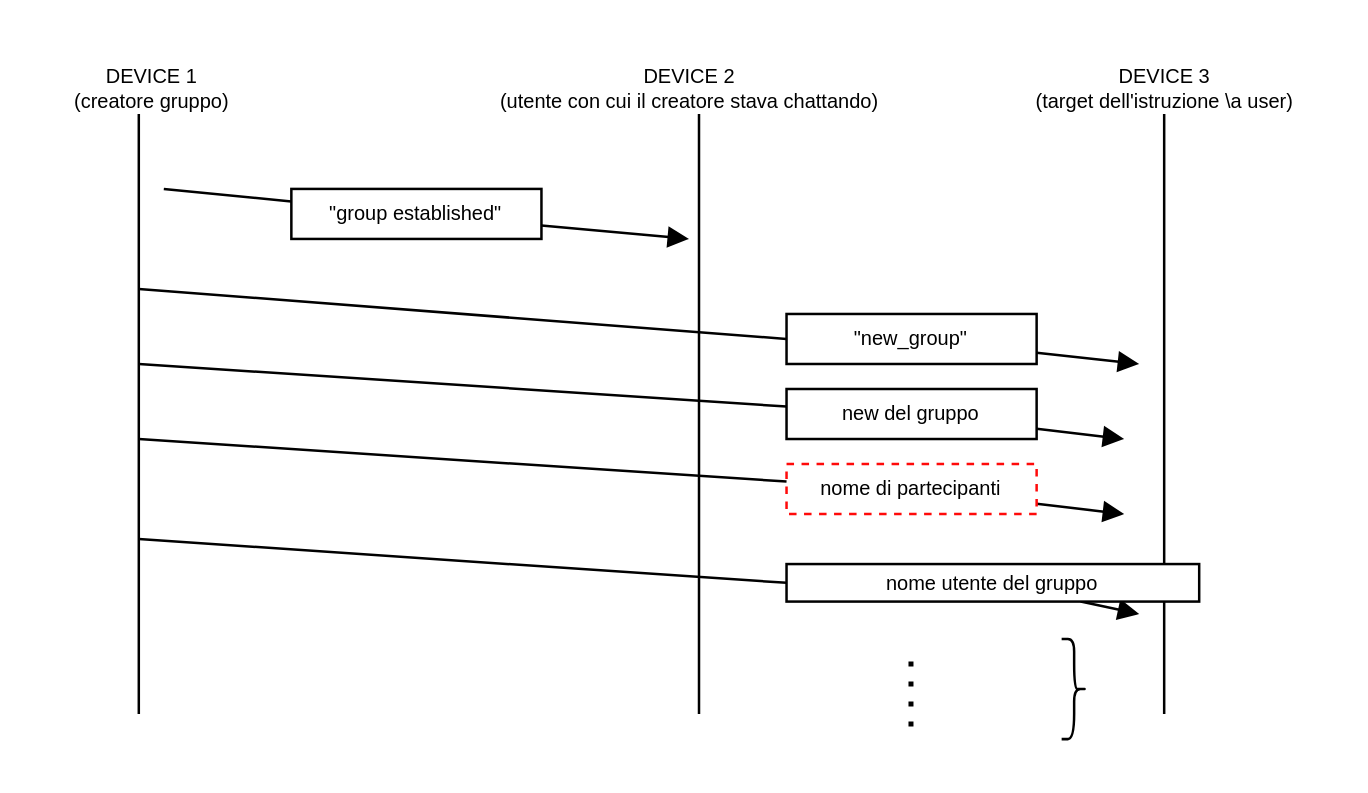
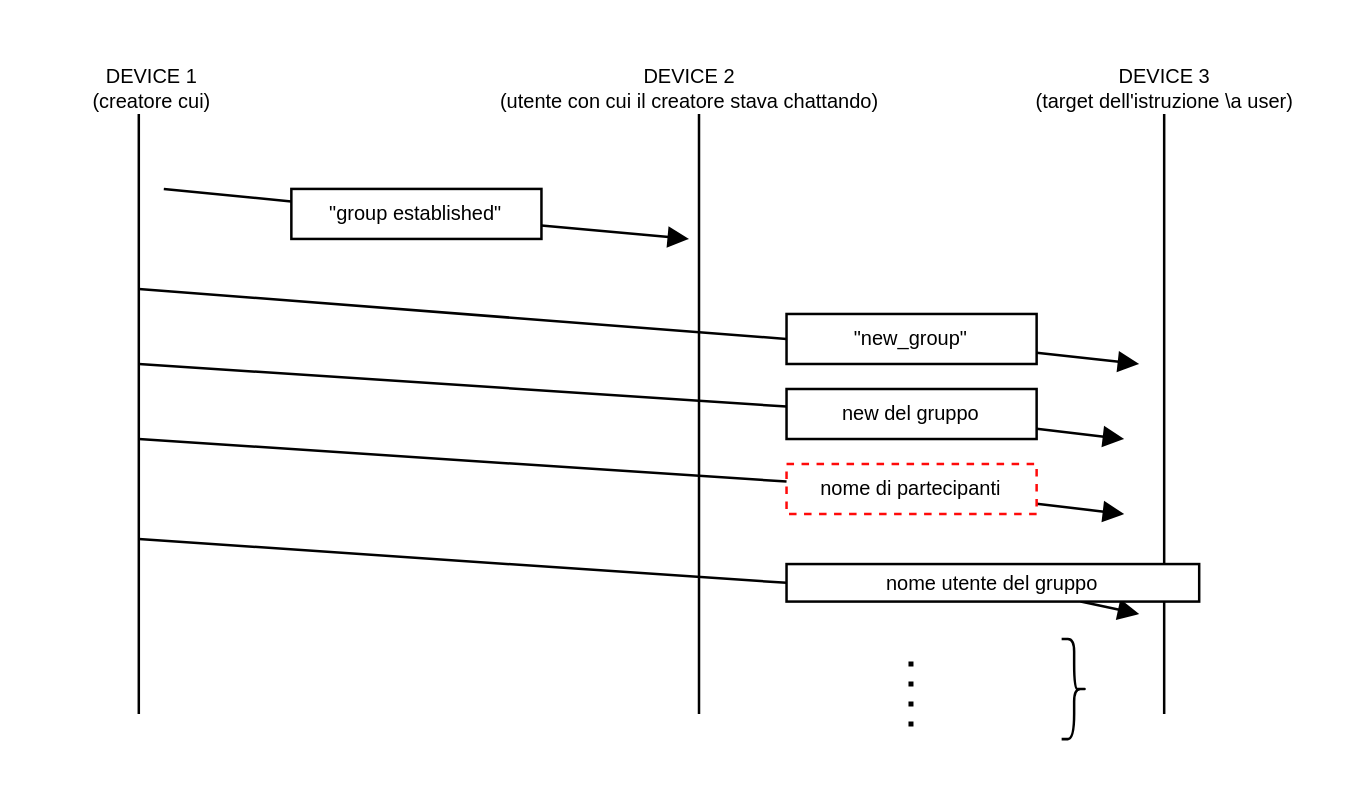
  <mxCell id="0" />
  <mxCell id="1" parent="0" />
  <mxCell id="2" value="" style="endArrow=none;html=1;fontSize=10;rounded=0;" edge="1" parent="1"><mxGeometry width="50" height="50" relative="1" as="geometry"><mxPoint x="55" y="285" as="sourcePoint" /><mxPoint x="55" y="45" as="targetPoint" /></mxGeometry></mxCell>
  <mxCell id="3" value="" style="endArrow=none;html=1;fontSize=10;rounded=0;" edge="1" parent="1"><mxGeometry width="50" height="50" relative="1" as="geometry"><mxPoint x="279" y="285" as="sourcePoint" /><mxPoint x="279" y="45" as="targetPoint" /></mxGeometry></mxCell>
  <mxCell id="4" value="" style="endArrow=block;html=1;fontSize=10;endFill=1;rounded=0;startArrow=none;" edge="1" parent="1" source="5"><mxGeometry width="50" height="50" relative="1" as="geometry"><mxPoint x="55" y="65" as="sourcePoint" /><mxPoint x="275" y="95" as="targetPoint" /></mxGeometry></mxCell>
  <mxCell id="5" value="&quot;group established&quot;" style="rounded=0;whiteSpace=wrap;html=1;fontSize=8;" vertex="1" parent="1"><mxGeometry x="116" y="75" width="100" height="20" as="geometry" /></mxCell>
  <mxCell id="6" value="" style="endArrow=none;html=1;fontSize=10;endFill=1;rounded=0;" edge="1" parent="1" target="5"><mxGeometry width="50" height="50" relative="1" as="geometry"><mxPoint x="65" y="75" as="sourcePoint" /><mxPoint x="225" y="65" as="targetPoint" /></mxGeometry></mxCell>
- <mxCell id="7" value="DEVICE 1 &lt;br&gt;(creatore gruppo)" style="text;html=1;align=center;verticalAlign=middle;resizable=0;points=[];autosize=1;strokeColor=none;fillColor=none;fontSize=8;" vertex="1" parent="1"><mxGeometry x="20" y="20" width="80" height="30" as="geometry" /></mxCell>
+ <mxCell id="7" value="DEVICE 1 &lt;br&gt;(creatore cui)" style="text;html=1;align=center;verticalAlign=middle;resizable=0;points=[];autosize=1;strokeColor=none;fillColor=none;fontSize=8;" vertex="1" parent="1"><mxGeometry x="20" y="20" width="80" height="30" as="geometry" /></mxCell>
  <mxCell id="8" value="DEVICE 2 &lt;br&gt;(utente con cui il creatore stava chattando)" style="text;html=1;align=center;verticalAlign=middle;resizable=0;points=[];autosize=1;strokeColor=none;fillColor=none;fontSize=8;" vertex="1" parent="1"><mxGeometry x="190" y="20" width="170" height="30" as="geometry" /></mxCell>
  <mxCell id="9" value="" style="endArrow=none;html=1;fontSize=10;rounded=0;" edge="1" parent="1"><mxGeometry width="50" height="50" relative="1" as="geometry"><mxPoint x="465" y="285" as="sourcePoint" /><mxPoint x="465" y="45" as="targetPoint" /></mxGeometry></mxCell>
  <mxCell id="10" value="DEVICE 3&lt;br&gt;(target dell'istruzione \a user)" style="text;html=1;align=center;verticalAlign=middle;resizable=0;points=[];autosize=1;fontSize=8;" vertex="1" parent="1"><mxGeometry x="405" y="20" width="120" height="30" as="geometry" /></mxCell>
  <mxCell id="11" value="" style="endArrow=block;html=1;fontSize=10;endFill=1;rounded=0;startArrow=none;" edge="1" parent="1" source="12"><mxGeometry width="50" height="50" relative="1" as="geometry"><mxPoint x="51" y="105" as="sourcePoint" /><mxPoint x="455" y="145" as="targetPoint" /></mxGeometry></mxCell>
  <mxCell id="12" value="&quot;new_group&quot;" style="rounded=0;whiteSpace=wrap;html=1;fontSize=8;" vertex="1" parent="1"><mxGeometry x="314" y="125" width="100" height="20" as="geometry" /></mxCell>
  <mxCell id="13" value="" style="endArrow=none;html=1;fontSize=10;endFill=1;rounded=0;entryX=0;entryY=0.5;entryDx=0;entryDy=0;" edge="1" parent="1" target="12"><mxGeometry width="50" height="50" relative="1" as="geometry"><mxPoint x="55" y="115" as="sourcePoint" /><mxPoint x="320" y="132" as="targetPoint" /></mxGeometry></mxCell>
  <mxCell id="14" value="" style="endArrow=block;html=1;fontSize=10;endFill=1;rounded=0;startArrow=none;" edge="1" parent="1" source="15"><mxGeometry width="50" height="50" relative="1" as="geometry"><mxPoint x="45" y="135" as="sourcePoint" /><mxPoint x="449" y="175" as="targetPoint" /></mxGeometry></mxCell>
  <mxCell id="15" value="new del gruppo" style="rounded=0;whiteSpace=wrap;html=1;fontSize=8;" vertex="1" parent="1"><mxGeometry x="314" y="155" width="100" height="20" as="geometry" /></mxCell>
  <mxCell id="16" value="" style="endArrow=none;html=1;fontSize=10;endFill=1;rounded=0;" edge="1" parent="1"><mxGeometry width="50" height="50" relative="1" as="geometry"><mxPoint x="55" y="145" as="sourcePoint" /><mxPoint x="314" y="162" as="targetPoint" /></mxGeometry></mxCell>
  <mxCell id="17" value="" style="endArrow=block;html=1;fontSize=10;endFill=1;rounded=0;startArrow=none;" edge="1" parent="1" source="18"><mxGeometry width="50" height="50" relative="1" as="geometry"><mxPoint x="45" y="165" as="sourcePoint" /><mxPoint x="449" y="205" as="targetPoint" /></mxGeometry></mxCell>
  <mxCell id="18" value="nome di partecipanti" style="rounded=0;whiteSpace=wrap;html=1;fontSize=8;dashed=1;strokeColor=#FF0A0A;" vertex="1" parent="1"><mxGeometry x="314" y="185" width="100" height="20" as="geometry" /></mxCell>
  <mxCell id="19" value="" style="endArrow=none;html=1;fontSize=10;endFill=1;rounded=0;" edge="1" parent="1"><mxGeometry width="50" height="50" relative="1" as="geometry"><mxPoint x="55" y="175" as="sourcePoint" /><mxPoint x="314" y="192" as="targetPoint" /></mxGeometry></mxCell>
  <mxCell id="20" value="" style="endArrow=block;html=1;fontSize=10;endFill=1;rounded=0;startArrow=none;" edge="1" parent="1" source="21"><mxGeometry width="50" height="50" relative="1" as="geometry"><mxPoint x="55" y="205" as="sourcePoint" /><mxPoint x="455" y="245" as="targetPoint" /></mxGeometry></mxCell>
  <mxCell id="21" value="nome utente del gruppo" style="rounded=0;whiteSpace=wrap;html=1;fontSize=8;" vertex="1" parent="1"><mxGeometry x="314" y="225" width="165" height="15" as="geometry" /></mxCell>
  <mxCell id="22" value="" style="endArrow=none;html=1;fontSize=10;endFill=1;rounded=0;entryX=0;entryY=0.5;entryDx=0;entryDy=0;" edge="1" parent="1" target="21"><mxGeometry width="50" height="50" relative="1" as="geometry"><mxPoint x="55" y="215" as="sourcePoint" /><mxPoint x="324" y="232" as="targetPoint" /></mxGeometry></mxCell>
  <mxCell id="23" value="" style="endArrow=none;dashed=1;html=1;dashPattern=1 3;strokeWidth=2;fontSize=8;" edge="1" parent="1"><mxGeometry width="50" height="50" relative="1" as="geometry"><mxPoint x="363.76" y="290" as="sourcePoint" /><mxPoint x="363.76" y="260" as="targetPoint" /></mxGeometry></mxCell>
  <mxCell id="24" value="" style="shape=curlyBracket;whiteSpace=wrap;html=1;rounded=1;fontSize=8;rotation=-180;" vertex="1" parent="1"><mxGeometry x="424" y="255" width="10" height="40" as="geometry" /></mxCell>
